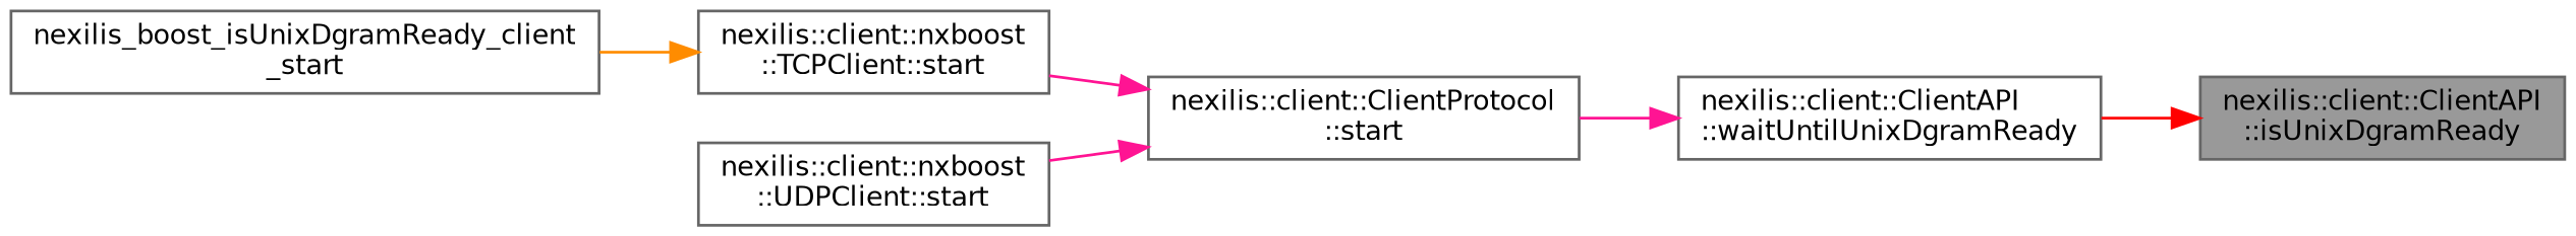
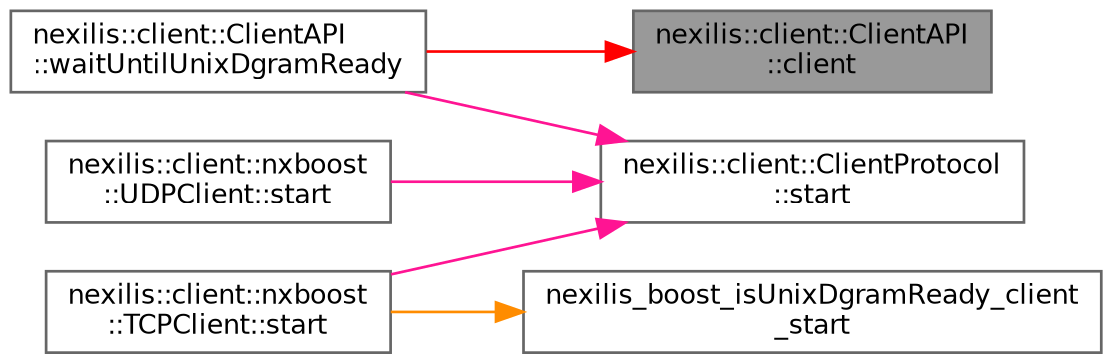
  digraph {
    rankdir=RL
    node [color=grey40 fillcolor=white fontname=Helvetica fontsize=10 shape=box style=filled]
    edge [color=deeppink dir=back fontname=Helvetica fontsize=10 labelfontname=Helvetica labelfontsize=10 style=solid]
-   n1 [color=gray40 fillcolor=grey60 fontcolor=black height=0.2 label="nexilis::client::ClientAPI\l::isUnixDgramReady" width=0.4]
+   n1 [color=gray40 fillcolor=grey60 fontcolor=black height=0.2 label="nexilis::client::ClientAPI\l::client" width=0.4]
    n2 [height=0.2 label="nexilis::client::ClientAPI\l::waitUntilUnixDgramReady" width=0.4]
    n3 [height=0.2 label="nexilis::client::ClientProtocol\l::start" width=0.4]
    n4 [height=0.2 label="nexilis::client::nxboost\l::TCPClient::start" width=0.4]
    n5 [height=0.2 label="nexilis::client::nxboost\l::UDPClient::start" width=0.4]
    n6 [height=0.2 label="nexilis_boost_isUnixDgramReady_client\l_start" width=0.4]
    n1 -> n2 [color=red]
-   n2 -> n3
+   n3 -> n2
    n3 -> n4
    n3 -> n5
-   n4 -> n6 [color=darkorange]
+   n6 -> n4 [color=darkorange]
  }
